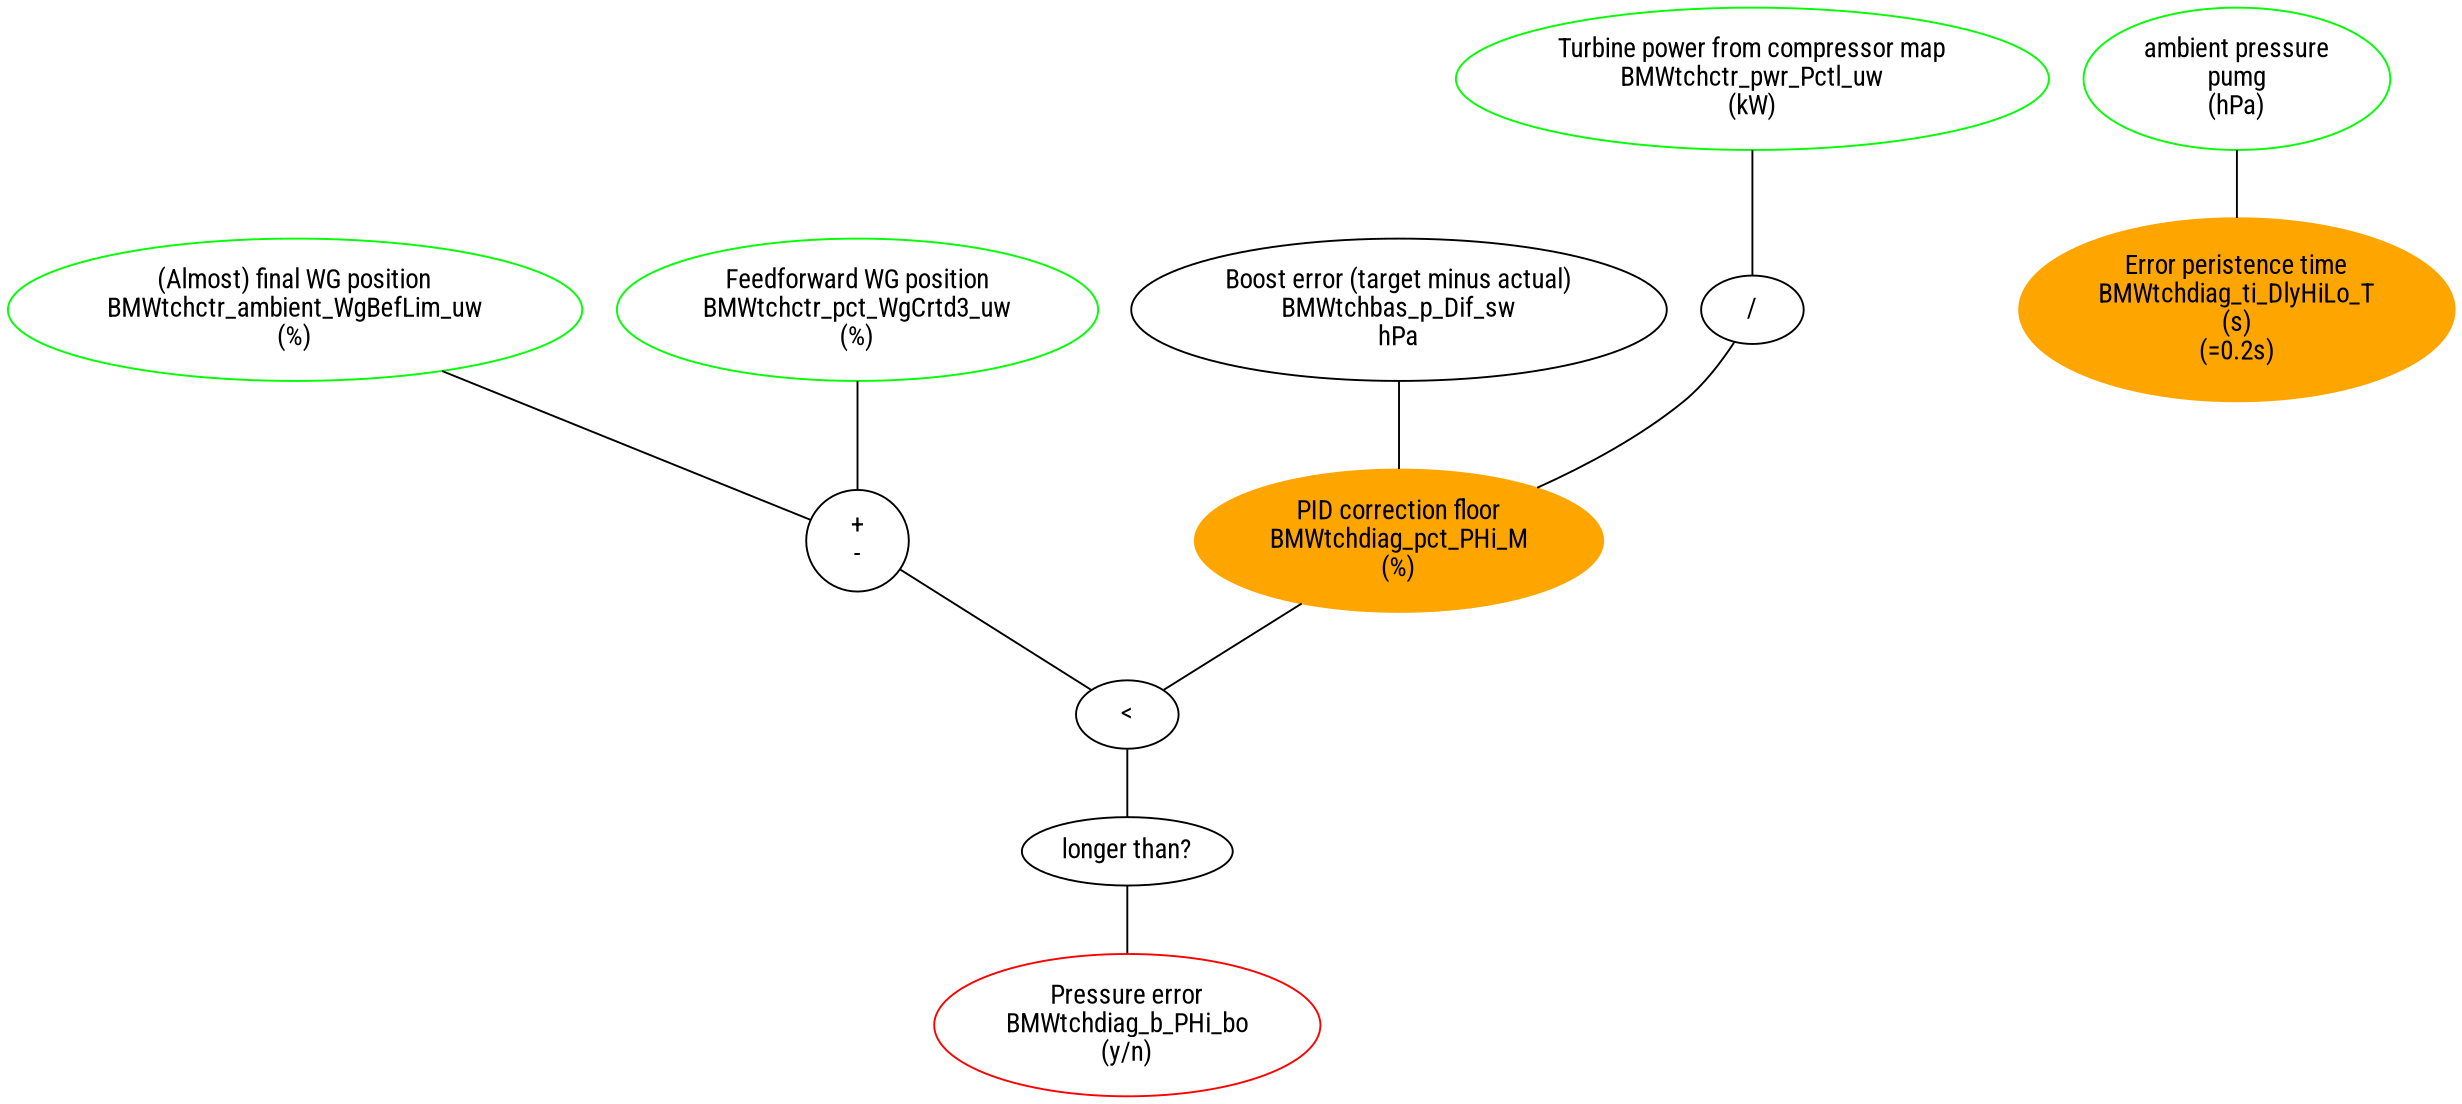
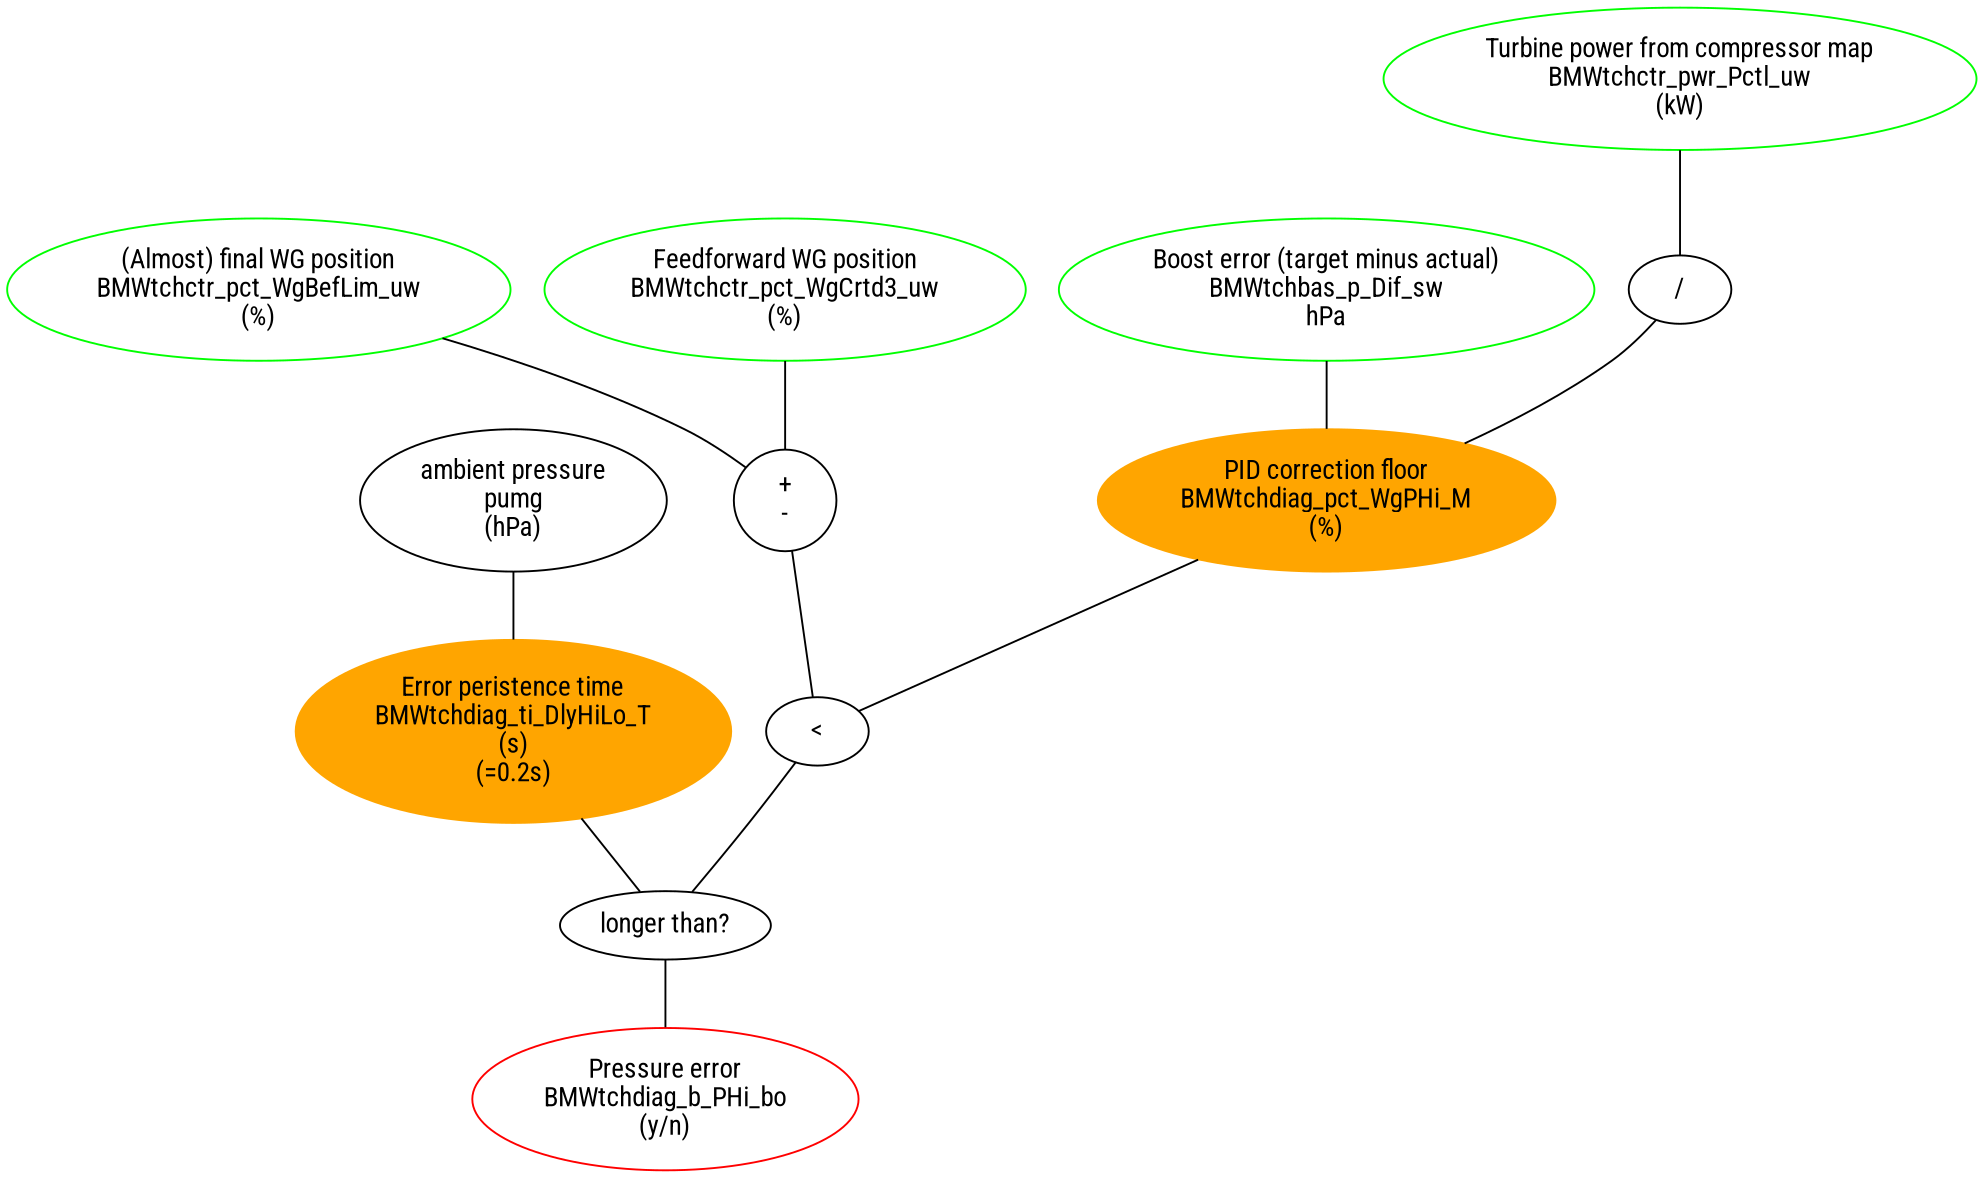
  graph {
    fontname="Roboto Condensed"
    rankdir=TB
    node [fontname="Roboto Condensed"]
    edge [fontname="Roboto Condensed"]
-   n1 [color=orange label="PID correction floor\nBMWtchdiag_pct_PHi_M\n(%)" style=filled]
+   n1 [color=orange label="PID correction floor\nBMWtchdiag_pct_WgPHi_M\n(%)" style=filled]
    n2 [label="<"]
    n3 [label="longer than?"]
    n4 [color=orange label="Error peristence time\nBMWtchdiag_ti_DlyHiLo_T\n(s)\n(=0.2s)" style=filled]
    n5 [color=red label="Pressure error\nBMWtchdiag_b_PHi_bo\n(y/n)"]
-   n6 [color=green label="(Almost) final WG position\nBMWtchctr_ambient_WgBefLim_uw\n(%)"]
+   n6 [color=green label="(Almost) final WG position\nBMWtchctr_pct_WgBefLim_uw\n(%)"]
    n7 [label="+\n-"]
    n8 [color=green label="Feedforward WG position\nBMWtchctr_pct_WgCrtd3_uw\n(%)"]
-   n9 [color=black label="Boost error (target minus actual)\nBMWtchbas_p_Dif_sw\nhPa"]
-   n10 [label="ambient pressure\npumg\n(hPa)" color=green]
+   n9 [color=green label="Boost error (target minus actual)\nBMWtchbas_p_Dif_sw\nhPa"]
+   n10 [label="ambient pressure\npumg\n(hPa)"]
    n11 [label="/"]
    n12 [color=green label="Turbine power from compressor map\nBMWtchctr_pwr_Pctl_uw\n(kW)"]
    n1 -- n2
    n2 -- n3
    n3 -- n5
+   n4 -- n3
    n6 -- n7
    n7 -- n2
    n8 -- n7
    n9 -- n1
    n10 -- n4
    n11 -- n1
    n12 -- n11
  }
